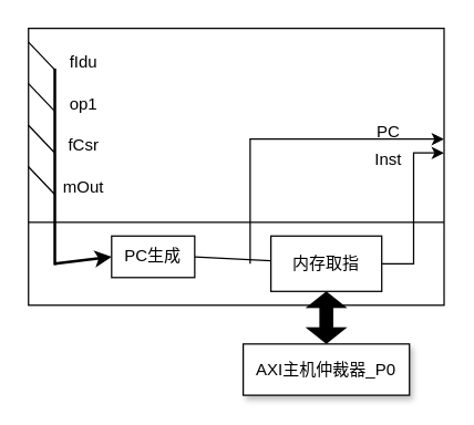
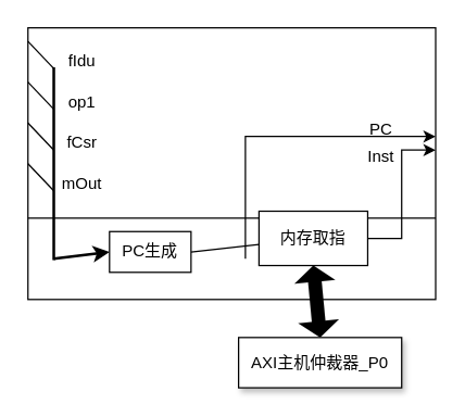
  <mxCell id="0" />
  <mxCell id="1" parent="0" />
  <mxCell id="2" value="" style="rounded=0;whiteSpace=wrap;html=1;movable=1;resizable=1;rotatable=1;deletable=1;editable=1;locked=0;connectable=1;" parent="1" vertex="1"><mxGeometry x="20" y="20" width="300" height="200" as="geometry" /></mxCell>
  <mxCell id="3" value="" style="endArrow=classic;html=1;rounded=0;" parent="1" edge="1"><mxGeometry width="50" height="50" relative="1" as="geometry"><mxPoint x="180" y="190" as="sourcePoint" /><mxPoint x="320" y="100" as="targetPoint" /><Array as="points"><mxPoint x="180" y="100" /></Array></mxGeometry></mxCell>
  <mxCell id="4" value="" style="endArrow=classic;html=1;rounded=0;exitX=1;exitY=0.5;exitDx=0;exitDy=0;edgeStyle=elbowEdgeStyle;" parent="1" source="19" edge="1"><mxGeometry width="50" height="50" relative="1" as="geometry"><mxPoint x="170" y="260" as="sourcePoint" /><mxPoint x="320" y="110" as="targetPoint" /></mxGeometry></mxCell>
  <mxCell id="5" value="" style="shape=flexArrow;endArrow=classic;startArrow=block;html=1;rounded=0;entryX=0.5;entryY=1;entryDx=0;entryDy=0;fillColor=#000000;elbow=vertical;strokeWidth=0;targetPerimeterSpacing=0;startFill=0;startSize=4;endSize=4;" parent="1" target="19" edge="1"><mxGeometry width="100" height="100" relative="1" as="geometry"><mxPoint x="235" y="248" as="sourcePoint" /><mxPoint x="270" y="210" as="targetPoint" /></mxGeometry></mxCell>
  <mxCell id="6" value="" style="endArrow=none;html=1;rounded=0;entryX=1.001;entryY=0.721;entryDx=0;entryDy=0;entryPerimeter=0;" parent="1" edge="1"><mxGeometry width="50" height="50" relative="1" as="geometry"><mxPoint x="320" y="160" as="sourcePoint" /><mxPoint x="20" y="160" as="targetPoint" /></mxGeometry></mxCell>
  <mxCell id="7" value="" style="endArrow=none;html=1;rounded=0;strokeWidth=2;" parent="1" edge="1"><mxGeometry width="50" height="50" relative="1" as="geometry"><mxPoint x="39" y="191" as="sourcePoint" /><mxPoint x="39" y="49" as="targetPoint" /></mxGeometry></mxCell>
  <mxCell id="8" value="" style="endArrow=none;html=1;rounded=0;" parent="1" edge="1"><mxGeometry width="50" height="50" relative="1" as="geometry"><mxPoint x="39" y="50" as="sourcePoint" /><mxPoint x="20" y="30" as="targetPoint" /></mxGeometry></mxCell>
  <mxCell id="9" value="" style="endArrow=none;html=1;rounded=0;" parent="1" edge="1"><mxGeometry width="50" height="50" relative="1" as="geometry"><mxPoint x="39" y="80" as="sourcePoint" /><mxPoint x="20" y="60" as="targetPoint" /></mxGeometry></mxCell>
  <mxCell id="10" value="" style="endArrow=none;html=1;rounded=0;" parent="1" edge="1"><mxGeometry width="50" height="50" relative="1" as="geometry"><mxPoint x="39" y="110" as="sourcePoint" /><mxPoint x="20" y="90" as="targetPoint" /></mxGeometry></mxCell>
  <mxCell id="11" value="" style="endArrow=none;html=1;rounded=0;" parent="1" edge="1"><mxGeometry width="50" height="50" relative="1" as="geometry"><mxPoint x="39" y="140" as="sourcePoint" /><mxPoint x="20" y="120" as="targetPoint" /></mxGeometry></mxCell>
  <mxCell id="12" value="fIdu" style="text;html=1;strokeColor=none;fillColor=none;align=center;verticalAlign=middle;whiteSpace=wrap;rounded=0;" parent="1" vertex="1"><mxGeometry x="30" y="30" width="60" height="30" as="geometry" /></mxCell>
  <mxCell id="13" value="op1" style="text;html=1;strokeColor=none;fillColor=none;align=center;verticalAlign=middle;whiteSpace=wrap;rounded=0;" parent="1" vertex="1"><mxGeometry x="30" y="60" width="60" height="30" as="geometry" /></mxCell>
  <mxCell id="14" value="fCsr" style="text;html=1;strokeColor=none;fillColor=none;align=center;verticalAlign=middle;whiteSpace=wrap;rounded=0;" parent="1" vertex="1"><mxGeometry x="30" y="90" width="60" height="30" as="geometry" /></mxCell>
  <mxCell id="15" value="mOut" style="text;html=1;strokeColor=none;fillColor=none;align=center;verticalAlign=middle;whiteSpace=wrap;rounded=0;" parent="1" vertex="1"><mxGeometry x="30" y="120" width="60" height="30" as="geometry" /></mxCell>
  <mxCell id="16" value="" style="endArrow=classic;html=1;rounded=0;strokeWidth=2;entryX=0;entryY=0.5;entryDx=0;entryDy=0;" parent="1" target="18" edge="1"><mxGeometry width="50" height="50" relative="1" as="geometry"><mxPoint x="39" y="190" as="sourcePoint" /><mxPoint x="80" y="230" as="targetPoint" /></mxGeometry></mxCell>
  <mxCell id="17" style="rounded=0;orthogonalLoop=1;jettySize=auto;html=1;exitX=1;exitY=0.5;exitDx=0;exitDy=0;strokeWidth=1;endArrow=none;endFill=0;" parent="1" source="18" target="19" edge="1"><mxGeometry relative="1" as="geometry" /></mxCell>
  <mxCell id="18" value="PC生成" style="rounded=0;whiteSpace=wrap;html=1;" parent="1" vertex="1"><mxGeometry x="80" y="170" width="60" height="30" as="geometry" /></mxCell>
- <mxCell id="19" value="内存取指" style="rounded=0;whiteSpace=wrap;html=1;" parent="1" vertex="1"><mxGeometry x="195" y="170" width="80" height="40" as="geometry" /></mxCell>
+ <mxCell id="19" value="内存取指" style="rounded=0;whiteSpace=wrap;html=1;" parent="1" vertex="1"><mxGeometry x="190" y="155" width="80" height="40" as="geometry" /></mxCell>
  <mxCell id="20" value="PC" style="text;html=1;strokeColor=none;fillColor=none;align=center;verticalAlign=middle;whiteSpace=wrap;rounded=0;" parent="1" vertex="1"><mxGeometry x="250" y="80" width="60" height="30" as="geometry" /></mxCell>
  <mxCell id="21" value="Inst" style="text;html=1;strokeColor=none;fillColor=none;align=center;verticalAlign=middle;whiteSpace=wrap;rounded=0;" parent="1" vertex="1"><mxGeometry x="250" y="100" width="60" height="30" as="geometry" /></mxCell>
  <mxCell id="22" value="AXI主机仲裁器_P0" style="rounded=0;whiteSpace=wrap;html=1;shadow=1;" parent="1" vertex="1"><mxGeometry x="175" y="248" width="120" height="37" as="geometry" /></mxCell>
